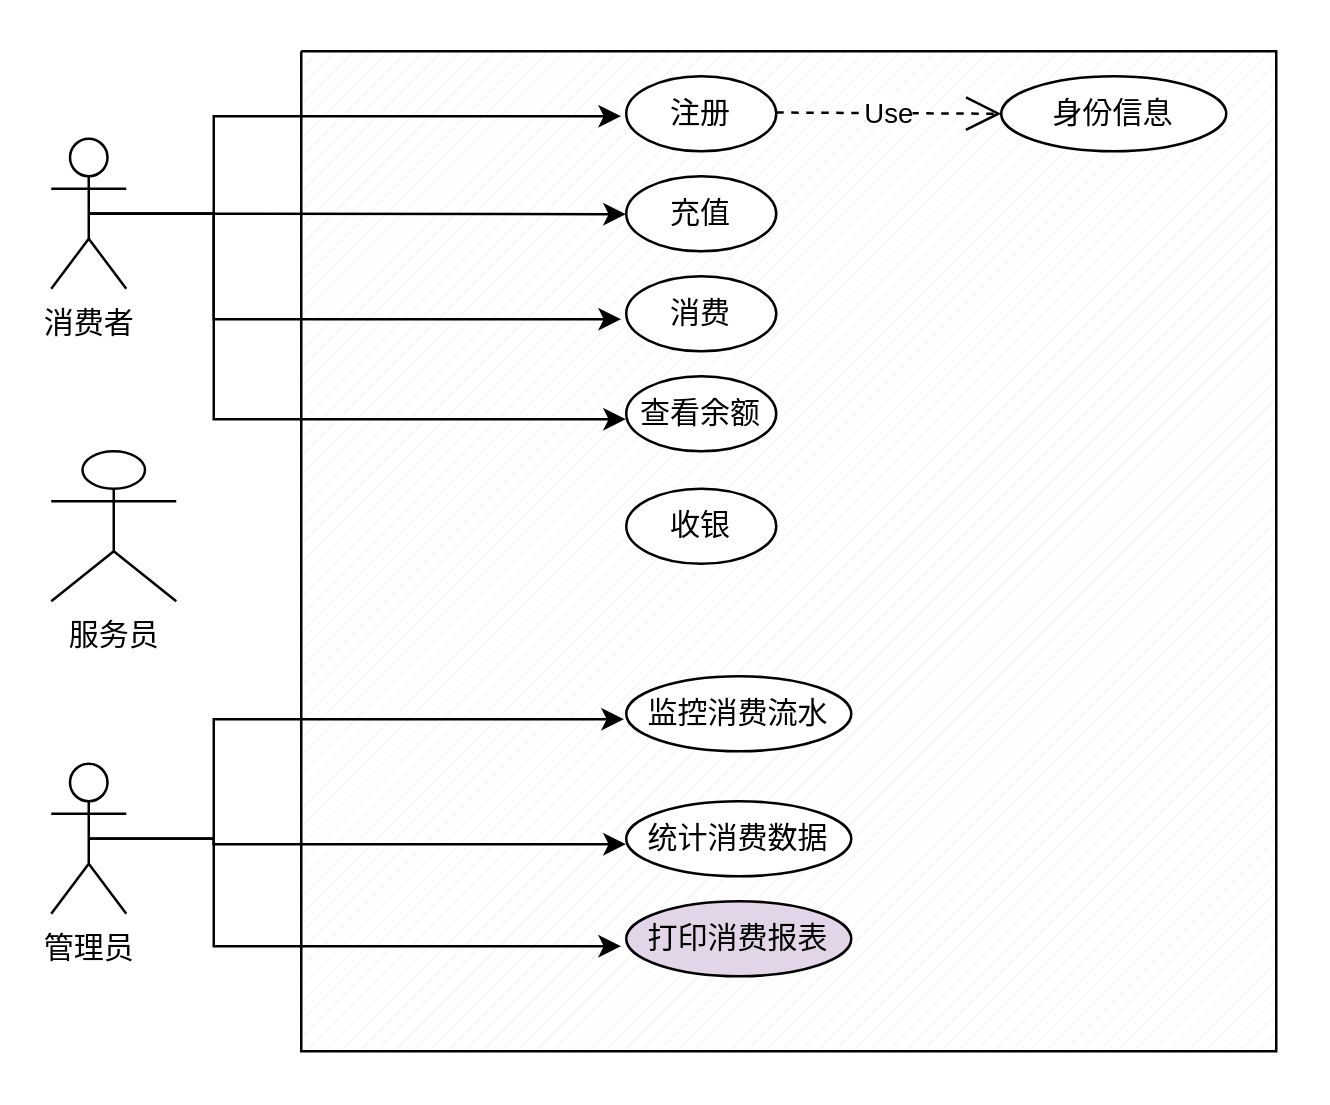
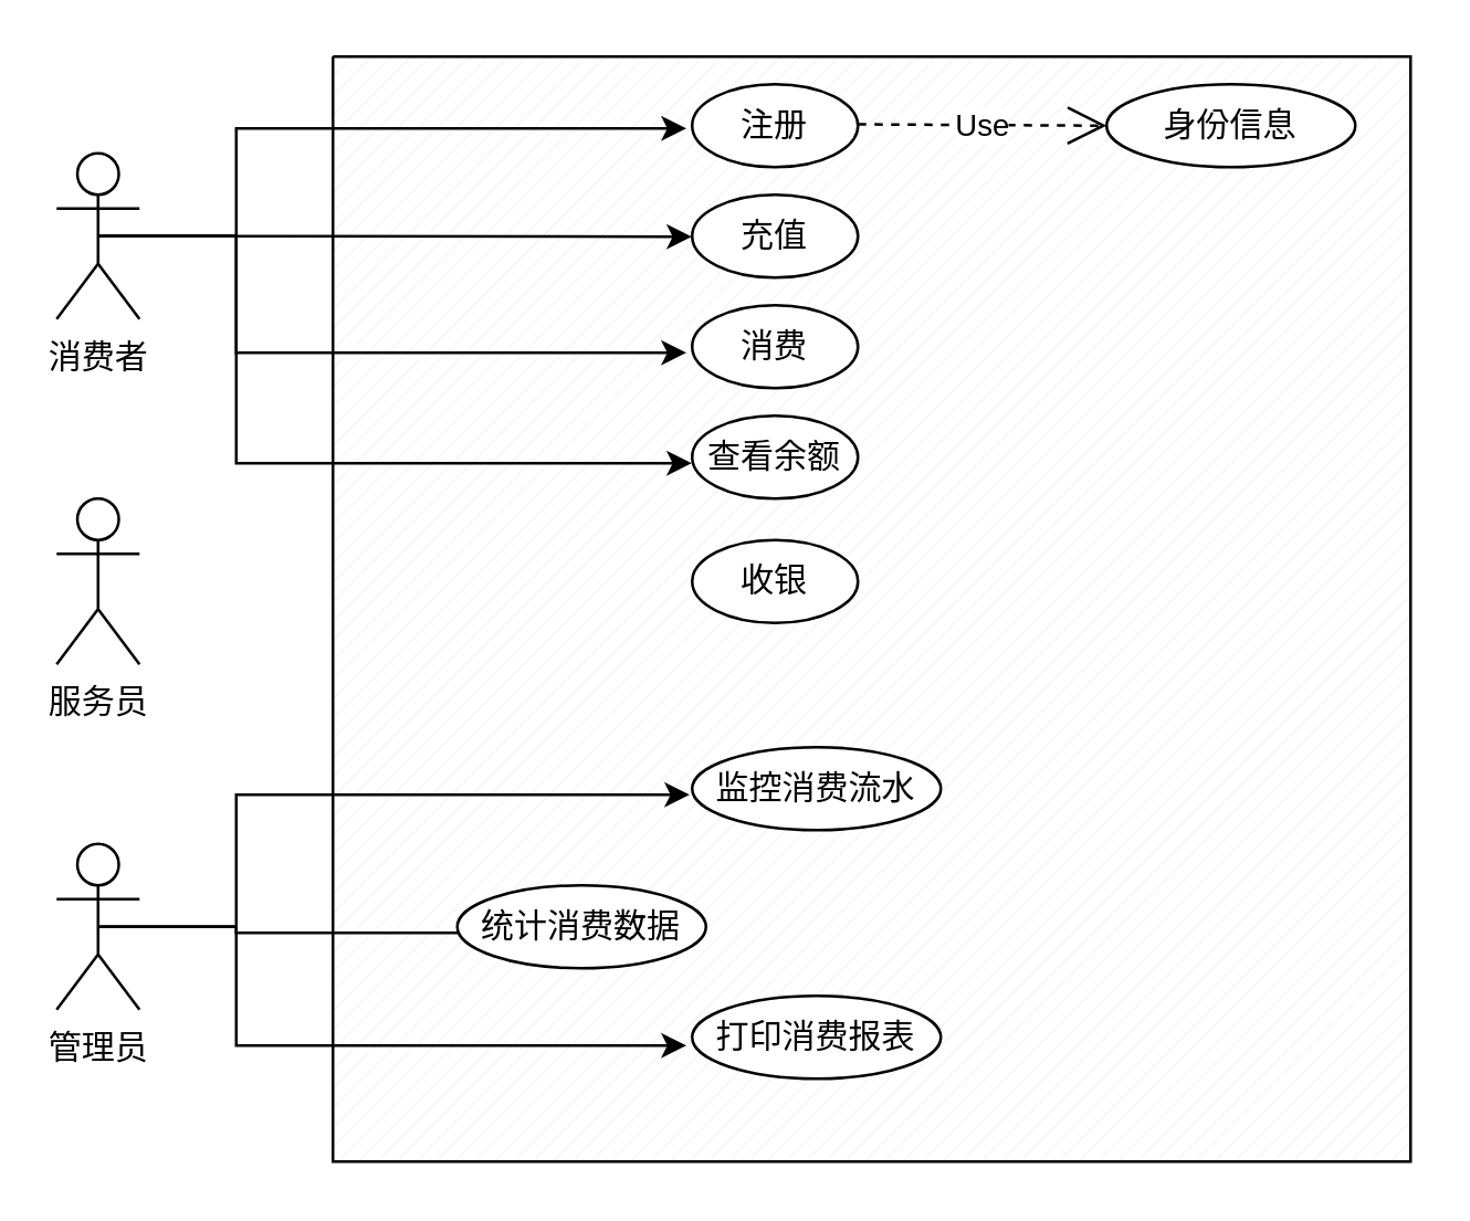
  <mxCell id="0" />
  <mxCell id="1" parent="0" />
  <mxCell id="2" value="" style="verticalLabelPosition=bottom;verticalAlign=top;html=1;shape=mxgraph.basic.patternFillRect;fillStyle=diag;step=5;fillStrokeWidth=0.2;fillStrokeColor=#dddddd;" vertex="1" parent="1"><mxGeometry x="120" y="20" width="390" height="400" as="geometry" /></mxCell>
  <mxCell id="3" style="edgeStyle=orthogonalEdgeStyle;rounded=0;orthogonalLoop=1;jettySize=auto;html=1;exitX=0.5;exitY=0.5;exitDx=0;exitDy=0;exitPerimeter=0;entryX=0.333;entryY=0.368;entryDx=0;entryDy=0;entryPerimeter=0;" edge="1" parent="1" source="7" target="2"><mxGeometry relative="1" as="geometry" /></mxCell>
  <mxCell id="4" style="edgeStyle=orthogonalEdgeStyle;rounded=0;orthogonalLoop=1;jettySize=auto;html=1;exitX=0.5;exitY=0.5;exitDx=0;exitDy=0;exitPerimeter=0;entryX=0.328;entryY=0.065;entryDx=0;entryDy=0;entryPerimeter=0;" edge="1" parent="1" source="7" target="2"><mxGeometry relative="1" as="geometry" /></mxCell>
  <mxCell id="5" style="edgeStyle=orthogonalEdgeStyle;rounded=0;orthogonalLoop=1;jettySize=auto;html=1;exitX=0.5;exitY=0.5;exitDx=0;exitDy=0;exitPerimeter=0;entryX=0.333;entryY=0.163;entryDx=0;entryDy=0;entryPerimeter=0;" edge="1" parent="1" source="7" target="2"><mxGeometry relative="1" as="geometry" /></mxCell>
  <mxCell id="6" style="edgeStyle=orthogonalEdgeStyle;rounded=0;orthogonalLoop=1;jettySize=auto;html=1;exitX=0.5;exitY=0.5;exitDx=0;exitDy=0;exitPerimeter=0;entryX=0.328;entryY=0.268;entryDx=0;entryDy=0;entryPerimeter=0;" edge="1" parent="1" source="7" target="2"><mxGeometry relative="1" as="geometry" /></mxCell>
  <mxCell id="7" value="消费者" style="shape=umlActor;verticalLabelPosition=bottom;verticalAlign=top;html=1;outlineConnect=0;" vertex="1" parent="1"><mxGeometry x="20" y="55" width="30" height="60" as="geometry" /></mxCell>
- <mxCell id="8" value="服务员" style="shape=umlActor;verticalLabelPosition=bottom;verticalAlign=top;html=1;outlineConnect=0;" vertex="1" parent="1"><mxGeometry x="20" y="180" width="50" height="60" as="geometry" /></mxCell>
+ <mxCell id="8" value="服务员" style="shape=umlActor;verticalLabelPosition=bottom;verticalAlign=top;html=1;outlineConnect=0;" vertex="1" parent="1"><mxGeometry x="20" y="180" width="30" height="60" as="geometry" /></mxCell>
  <mxCell id="9" style="edgeStyle=orthogonalEdgeStyle;rounded=0;orthogonalLoop=1;jettySize=auto;html=1;exitX=0.5;exitY=0.5;exitDx=0;exitDy=0;exitPerimeter=0;entryX=0.331;entryY=0.668;entryDx=0;entryDy=0;entryPerimeter=0;" edge="1" parent="1" source="12" target="2"><mxGeometry relative="1" as="geometry" /></mxCell>
  <mxCell id="10" style="edgeStyle=orthogonalEdgeStyle;rounded=0;orthogonalLoop=1;jettySize=auto;html=1;exitX=0.5;exitY=0.5;exitDx=0;exitDy=0;exitPerimeter=0;entryX=0.333;entryY=0.793;entryDx=0;entryDy=0;entryPerimeter=0;" edge="1" parent="1" source="12" target="2"><mxGeometry relative="1" as="geometry" /></mxCell>
  <mxCell id="11" style="edgeStyle=orthogonalEdgeStyle;rounded=0;orthogonalLoop=1;jettySize=auto;html=1;exitX=0.5;exitY=0.5;exitDx=0;exitDy=0;exitPerimeter=0;entryX=0.328;entryY=0.895;entryDx=0;entryDy=0;entryPerimeter=0;" edge="1" parent="1" source="12" target="2"><mxGeometry relative="1" as="geometry" /></mxCell>
  <mxCell id="12" value="管理员" style="shape=umlActor;verticalLabelPosition=bottom;verticalAlign=top;html=1;outlineConnect=0;" vertex="1" parent="1"><mxGeometry x="20" y="305" width="30" height="60" as="geometry" /></mxCell>
  <mxCell id="13" value="注册" style="ellipse;whiteSpace=wrap;html=1;" vertex="1" parent="1"><mxGeometry x="250" y="30" width="60" height="30" as="geometry" /></mxCell>
  <mxCell id="14" value="充值&lt;span style=&quot;color: rgba(0 , 0 , 0 , 0) ; font-family: monospace ; font-size: 0px&quot;&gt;%3CmxGraphModel%3E%3Croot%3E%3CmxCell%20id%3D%220%22%2F%3E%3CmxCell%20id%3D%221%22%20parent%3D%220%22%2F%3E%3CmxCell%20id%3D%222%22%20value%3D%22%E6%B3%A8%E5%86%8C%22%20style%3D%22ellipse%3BwhiteSpace%3Dwrap%3Bhtml%3D1%3B%22%20vertex%3D%221%22%20parent%3D%221%22%3E%3CmxGeometry%20x%3D%22330%22%20y%3D%2290%22%20width%3D%2260%22%20height%3D%2230%22%20as%3D%22geometry%22%2F%3E%3C%2FmxCell%3E%3C%2Froot%3E%3C%2FmxGraphModel%3E&lt;/span&gt;" style="ellipse;whiteSpace=wrap;html=1;" vertex="1" parent="1"><mxGeometry x="250" y="70" width="60" height="30" as="geometry" /></mxCell>
  <mxCell id="15" value="收银" style="ellipse;whiteSpace=wrap;html=1;" vertex="1" parent="1"><mxGeometry x="250" y="195" width="60" height="30" as="geometry" /></mxCell>
  <mxCell id="16" value="消费" style="ellipse;whiteSpace=wrap;html=1;" vertex="1" parent="1"><mxGeometry x="250" y="110" width="60" height="30" as="geometry" /></mxCell>
  <mxCell id="17" value="查看余额" style="ellipse;whiteSpace=wrap;html=1;" vertex="1" parent="1"><mxGeometry x="250" y="150" width="60" height="30" as="geometry" /></mxCell>
  <mxCell id="18" value="监控消费流水" style="ellipse;whiteSpace=wrap;html=1;" vertex="1" parent="1"><mxGeometry x="250" y="270" width="90" height="30" as="geometry" /></mxCell>
- <mxCell id="19" value="统计消费数据" style="ellipse;whiteSpace=wrap;html=1;" vertex="1" parent="1"><mxGeometry x="250" y="320" width="90" height="30" as="geometry" /></mxCell>
- <mxCell id="20" value="打印消费报表" style="ellipse;whiteSpace=wrap;html=1;fillColor=#e1d5e7;" vertex="1" parent="1"><mxGeometry x="250" y="360" width="90" height="30" as="geometry" /></mxCell>
+ <mxCell id="19" value="统计消费数据" style="ellipse;whiteSpace=wrap;html=1;" vertex="1" parent="1"><mxGeometry x="165" y="320" width="90" height="30" as="geometry" /></mxCell>
+ <mxCell id="20" value="打印消费报表" style="ellipse;whiteSpace=wrap;html=1;" vertex="1" parent="1"><mxGeometry x="250" y="360" width="90" height="30" as="geometry" /></mxCell>
  <mxCell id="21" value="身份信息" style="ellipse;whiteSpace=wrap;html=1;" vertex="1" parent="1"><mxGeometry x="400" y="30" width="90" height="30" as="geometry" /></mxCell>
  <mxCell id="22" value="Use" style="endArrow=open;endSize=12;dashed=1;html=1;" edge="1" parent="1"><mxGeometry width="160" relative="1" as="geometry"><mxPoint x="310" y="44.5" as="sourcePoint" /><mxPoint x="400" y="45" as="targetPoint" /></mxGeometry></mxCell>
